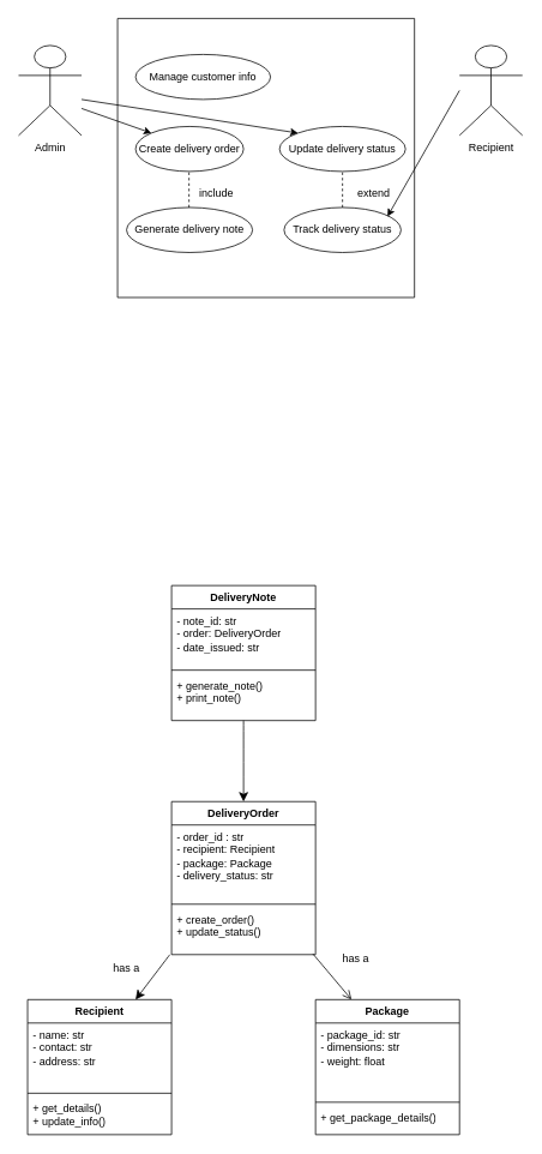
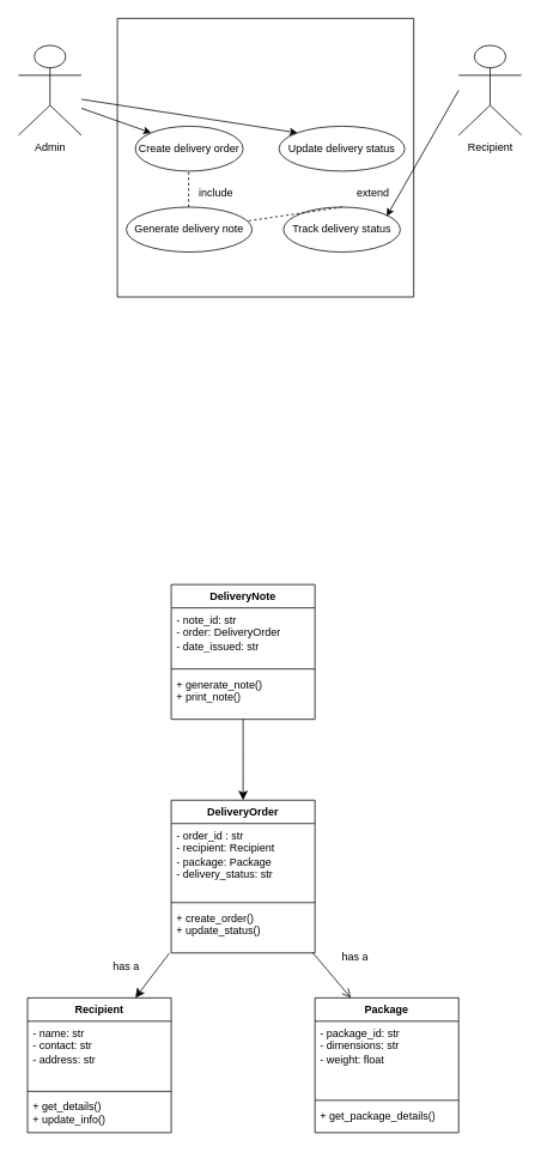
  <mxCell id="0" />
  <mxCell id="1" parent="0" />
- <mxCell id="2" value="Manage customer info" style="shape=ellipse;html=1;dashed=0;whiteSpace=wrap;perimeter=ellipsePerimeter;" parent="1" vertex="1"><mxGeometry x="150" y="60" width="150" height="50" as="geometry" /></mxCell>
  <mxCell id="3" value="Create delivery order" style="shape=ellipse;html=1;dashed=0;whiteSpace=wrap;perimeter=ellipsePerimeter;" parent="1" vertex="1"><mxGeometry x="150" y="140" width="120" height="50" as="geometry" /></mxCell>
  <mxCell id="4" value="Generate delivery note" style="shape=ellipse;html=1;dashed=0;whiteSpace=wrap;perimeter=ellipsePerimeter;" parent="1" vertex="1"><mxGeometry x="140" y="230" width="140" height="50" as="geometry" /></mxCell>
  <mxCell id="5" value="Update delivery status" style="shape=ellipse;html=1;dashed=0;whiteSpace=wrap;perimeter=ellipsePerimeter;" parent="1" vertex="1"><mxGeometry x="310" y="140" width="140" height="50" as="geometry" /></mxCell>
  <mxCell id="6" value="Track delivery status" style="shape=ellipse;html=1;dashed=0;whiteSpace=wrap;perimeter=ellipsePerimeter;" parent="1" vertex="1"><mxGeometry x="315" y="230" width="130" height="50" as="geometry" /></mxCell>
  <mxCell id="7" value="include" style="text;html=1;align=center;verticalAlign=middle;whiteSpace=wrap;rounded=0;" parent="1" vertex="1"><mxGeometry x="210" y="200" width="60" height="30" as="geometry" /></mxCell>
  <mxCell id="8" value="extend" style="text;html=1;align=center;verticalAlign=middle;whiteSpace=wrap;rounded=0;" parent="1" vertex="1"><mxGeometry x="385" y="200" width="60" height="30" as="geometry" /></mxCell>
  <mxCell id="9" value="DeliveryOrder" style="swimlane;fontStyle=1;align=center;verticalAlign=top;childLayout=stackLayout;horizontal=1;startSize=26;horizontalStack=0;resizeParent=1;resizeParentMax=0;resizeLast=0;collapsible=1;marginBottom=0;whiteSpace=wrap;html=1;" parent="1" vertex="1"><mxGeometry x="190" y="890" width="160" height="170" as="geometry" /></mxCell>
  <mxCell id="10" value="- order_id : str&lt;div&gt;- recipient: Recipient&lt;/div&gt;&lt;div&gt;- package: Package&lt;/div&gt;&lt;div&gt;- delivery_status: str&lt;/div&gt;" style="text;strokeColor=none;fillColor=none;align=left;verticalAlign=top;spacingLeft=4;spacingRight=4;overflow=hidden;rotatable=0;points=[[0,0.5],[1,0.5]];portConstraint=eastwest;whiteSpace=wrap;html=1;" parent="9" vertex="1"><mxGeometry y="26" width="160" height="84" as="geometry" /></mxCell>
  <mxCell id="11" value="" style="line;strokeWidth=1;fillColor=none;align=left;verticalAlign=middle;spacingTop=-1;spacingLeft=3;spacingRight=3;rotatable=0;labelPosition=right;points=[];portConstraint=eastwest;strokeColor=inherit;" parent="9" vertex="1"><mxGeometry y="110" width="160" height="8" as="geometry" /></mxCell>
  <mxCell id="12" value="+ create_order()&lt;div&gt;+ update_status()&lt;/div&gt;" style="text;strokeColor=none;fillColor=none;align=left;verticalAlign=top;spacingLeft=4;spacingRight=4;overflow=hidden;rotatable=0;points=[[0,0.5],[1,0.5]];portConstraint=eastwest;whiteSpace=wrap;html=1;" parent="9" vertex="1"><mxGeometry y="118" width="160" height="52" as="geometry" /></mxCell>
  <mxCell id="13" value="Recipient" style="swimlane;fontStyle=1;align=center;verticalAlign=top;childLayout=stackLayout;horizontal=1;startSize=26;horizontalStack=0;resizeParent=1;resizeParentMax=0;resizeLast=0;collapsible=1;marginBottom=0;whiteSpace=wrap;html=1;" parent="1" vertex="1"><mxGeometry x="30" y="1110" width="160" height="150" as="geometry" /></mxCell>
  <mxCell id="14" value="- name: str&lt;div&gt;- contact: str&lt;/div&gt;&lt;div&gt;- address: str&lt;/div&gt;&lt;div&gt;&lt;br&gt;&lt;/div&gt;" style="text;strokeColor=none;fillColor=none;align=left;verticalAlign=top;spacingLeft=4;spacingRight=4;overflow=hidden;rotatable=0;points=[[0,0.5],[1,0.5]];portConstraint=eastwest;whiteSpace=wrap;html=1;" parent="13" vertex="1"><mxGeometry y="26" width="160" height="74" as="geometry" /></mxCell>
  <mxCell id="15" value="" style="line;strokeWidth=1;fillColor=none;align=left;verticalAlign=middle;spacingTop=-1;spacingLeft=3;spacingRight=3;rotatable=0;labelPosition=right;points=[];portConstraint=eastwest;strokeColor=inherit;" parent="13" vertex="1"><mxGeometry y="100" width="160" height="8" as="geometry" /></mxCell>
  <mxCell id="16" value="+ get_details()&lt;div&gt;+ update_info()&lt;/div&gt;" style="text;strokeColor=none;fillColor=none;align=left;verticalAlign=top;spacingLeft=4;spacingRight=4;overflow=hidden;rotatable=0;points=[[0,0.5],[1,0.5]];portConstraint=eastwest;whiteSpace=wrap;html=1;" parent="13" vertex="1"><mxGeometry y="108" width="160" height="42" as="geometry" /></mxCell>
  <mxCell id="17" value="Package" style="swimlane;fontStyle=1;align=center;verticalAlign=top;childLayout=stackLayout;horizontal=1;startSize=26;horizontalStack=0;resizeParent=1;resizeParentMax=0;resizeLast=0;collapsible=1;marginBottom=0;whiteSpace=wrap;html=1;" parent="1" vertex="1"><mxGeometry x="350" y="1110" width="160" height="150" as="geometry" /></mxCell>
  <mxCell id="18" value="- package_id: str&lt;div&gt;- dimensions: str&lt;/div&gt;&lt;div&gt;- weight: float&lt;/div&gt;" style="text;strokeColor=none;fillColor=none;align=left;verticalAlign=top;spacingLeft=4;spacingRight=4;overflow=hidden;rotatable=0;points=[[0,0.5],[1,0.5]];portConstraint=eastwest;whiteSpace=wrap;html=1;" parent="17" vertex="1"><mxGeometry y="26" width="160" height="84" as="geometry" /></mxCell>
  <mxCell id="19" value="" style="line;strokeWidth=1;fillColor=none;align=left;verticalAlign=middle;spacingTop=-1;spacingLeft=3;spacingRight=3;rotatable=0;labelPosition=right;points=[];portConstraint=eastwest;strokeColor=inherit;" parent="17" vertex="1"><mxGeometry y="110" width="160" height="8" as="geometry" /></mxCell>
  <mxCell id="20" value="+ get_package_details()" style="text;strokeColor=none;fillColor=none;align=left;verticalAlign=top;spacingLeft=4;spacingRight=4;overflow=hidden;rotatable=0;points=[[0,0.5],[1,0.5]];portConstraint=eastwest;whiteSpace=wrap;html=1;" parent="17" vertex="1"><mxGeometry y="118" width="160" height="32" as="geometry" /></mxCell>
  <mxCell id="21" value="DeliveryNote" style="swimlane;fontStyle=1;align=center;verticalAlign=top;childLayout=stackLayout;horizontal=1;startSize=26;horizontalStack=0;resizeParent=1;resizeParentMax=0;resizeLast=0;collapsible=1;marginBottom=0;whiteSpace=wrap;html=1;" parent="1" vertex="1"><mxGeometry x="190" y="650" width="160" height="150" as="geometry" /></mxCell>
  <mxCell id="22" value="- note_id: str&lt;div&gt;- order: DeliveryOrder&lt;/div&gt;&lt;div&gt;- date_issued: str&lt;/div&gt;" style="text;strokeColor=none;fillColor=none;align=left;verticalAlign=top;spacingLeft=4;spacingRight=4;overflow=hidden;rotatable=0;points=[[0,0.5],[1,0.5]];portConstraint=eastwest;whiteSpace=wrap;html=1;" parent="21" vertex="1"><mxGeometry y="26" width="160" height="64" as="geometry" /></mxCell>
  <mxCell id="23" value="" style="line;strokeWidth=1;fillColor=none;align=left;verticalAlign=middle;spacingTop=-1;spacingLeft=3;spacingRight=3;rotatable=0;labelPosition=right;points=[];portConstraint=eastwest;strokeColor=inherit;" parent="21" vertex="1"><mxGeometry y="90" width="160" height="8" as="geometry" /></mxCell>
  <mxCell id="24" value="+ generate_note()&lt;div&gt;+ print_note()&lt;/div&gt;" style="text;strokeColor=none;fillColor=none;align=left;verticalAlign=top;spacingLeft=4;spacingRight=4;overflow=hidden;rotatable=0;points=[[0,0.5],[1,0.5]];portConstraint=eastwest;whiteSpace=wrap;html=1;" parent="21" vertex="1"><mxGeometry y="98" width="160" height="52" as="geometry" /></mxCell>
  <mxCell id="25" value="" style="endArrow=classic;html=1;rounded=0;fontSize=12;startSize=8;endSize=8;curved=1;entryX=0.5;entryY=0;entryDx=0;entryDy=0;" parent="1" target="9" edge="1"><mxGeometry width="50" height="50" relative="1" as="geometry"><mxPoint x="270" y="800" as="sourcePoint" /><mxPoint x="300" y="910" as="targetPoint" /></mxGeometry></mxCell>
  <mxCell id="26" value="" style="endArrow=classic;html=1;rounded=0;fontSize=12;startSize=8;endSize=8;curved=1;exitX=-0.012;exitY=1;exitDx=0;exitDy=0;exitPerimeter=0;entryX=0.75;entryY=0;entryDx=0;entryDy=0;" parent="1" source="12" target="13" edge="1"><mxGeometry width="50" height="50" relative="1" as="geometry"><mxPoint x="250" y="960" as="sourcePoint" /><mxPoint x="300" y="910" as="targetPoint" /></mxGeometry></mxCell>
  <mxCell id="27" value="" style="endArrow=open;html=1;rounded=0;fontSize=12;startSize=8;endSize=8;curved=1;exitX=0.981;exitY=0.981;exitDx=0;exitDy=0;exitPerimeter=0;entryX=0.25;entryY=0;entryDx=0;entryDy=0;" parent="1" source="12" target="17" edge="1"><mxGeometry width="50" height="50" relative="1" as="geometry"><mxPoint x="250" y="960" as="sourcePoint" /><mxPoint x="300" y="910" as="targetPoint" /></mxGeometry></mxCell>
  <mxCell id="28" value="has a" style="text;html=1;align=center;verticalAlign=middle;whiteSpace=wrap;rounded=0;" parent="1" vertex="1"><mxGeometry x="365" y="1050" width="60" height="30" as="geometry" /></mxCell>
  <mxCell id="29" value="has a" style="text;html=1;align=center;verticalAlign=middle;whiteSpace=wrap;rounded=0;" parent="1" vertex="1"><mxGeometry x="110" y="1060" width="60" height="30" as="geometry" /></mxCell>
  <mxCell id="30" value="Admin" style="shape=umlActor;verticalLabelPosition=bottom;verticalAlign=top;html=1;outlineConnect=0;" vertex="1" parent="1"><mxGeometry x="20" y="50" width="70" height="100" as="geometry" /></mxCell>
  <mxCell id="31" value="" style="endArrow=none;html=1;rounded=0;" edge="1" parent="1"><mxGeometry width="50" height="50" relative="1" as="geometry"><mxPoint x="130" y="20" as="sourcePoint" /><mxPoint x="460" y="20" as="targetPoint" /></mxGeometry></mxCell>
  <mxCell id="32" value="" style="endArrow=none;html=1;rounded=0;" edge="1" parent="1"><mxGeometry width="50" height="50" relative="1" as="geometry"><mxPoint x="130" y="20" as="sourcePoint" /><mxPoint x="130" y="330" as="targetPoint" /></mxGeometry></mxCell>
- <mxCell id="33" value="" style="endArrow=none;dashed=1;html=1;rounded=0;entryX=0.5;entryY=1;entryDx=0;entryDy=0;exitX=0.5;exitY=0;exitDx=0;exitDy=0;" edge="1" parent="1" source="6" target="5"><mxGeometry width="50" height="50" relative="1" as="geometry"><mxPoint x="370" y="330" as="sourcePoint" /><mxPoint x="420" y="280" as="targetPoint" /></mxGeometry></mxCell>
+ <mxCell id="33" value="" style="endArrow=none;dashed=1;html=1;rounded=0;exitX=0.5;exitY=0;exitDx=0;exitDy=0;" edge="1" parent="1" source="6" target="4"><mxGeometry width="50" height="50" relative="1" as="geometry"><mxPoint x="370" y="330" as="sourcePoint" /><mxPoint x="420" y="280" as="targetPoint" /></mxGeometry></mxCell>
  <mxCell id="34" value="" style="endArrow=none;dashed=1;html=1;rounded=0;entryX=0.5;entryY=1;entryDx=0;entryDy=0;exitX=0.5;exitY=0;exitDx=0;exitDy=0;" edge="1" parent="1"><mxGeometry width="50" height="50" relative="1" as="geometry"><mxPoint x="209.41" y="230" as="sourcePoint" /><mxPoint x="209.41" y="190" as="targetPoint" /></mxGeometry></mxCell>
  <mxCell id="35" value="" style="endArrow=none;html=1;rounded=0;" edge="1" parent="1"><mxGeometry width="50" height="50" relative="1" as="geometry"><mxPoint x="460" y="330" as="sourcePoint" /><mxPoint x="460" y="20" as="targetPoint" /></mxGeometry></mxCell>
  <mxCell id="36" value="" style="endArrow=none;html=1;rounded=0;" edge="1" parent="1"><mxGeometry width="50" height="50" relative="1" as="geometry"><mxPoint x="460" y="330" as="sourcePoint" /><mxPoint x="130" y="330" as="targetPoint" /></mxGeometry></mxCell>
  <mxCell id="37" style="edgeStyle=orthogonalEdgeStyle;rounded=0;orthogonalLoop=1;jettySize=auto;html=1;exitX=0;exitY=0.333;exitDx=0;exitDy=0;exitPerimeter=0;" edge="1" parent="1" source="38"><mxGeometry relative="1" as="geometry"><mxPoint x="510" y="83.059" as="targetPoint" /></mxGeometry></mxCell>
  <mxCell id="38" value="Recipient" style="shape=umlActor;verticalLabelPosition=bottom;verticalAlign=top;html=1;outlineConnect=0;" vertex="1" parent="1"><mxGeometry x="510" y="50" width="70" height="100" as="geometry" /></mxCell>
  <mxCell id="39" value="" style="endArrow=classic;html=1;rounded=0;" edge="1" parent="1"><mxGeometry width="50" height="50" relative="1" as="geometry"><mxPoint x="510" y="100" as="sourcePoint" /><mxPoint x="430" y="240" as="targetPoint" /></mxGeometry></mxCell>
  <mxCell id="40" value="" style="endArrow=classic;html=1;rounded=0;entryX=0;entryY=0;entryDx=0;entryDy=0;" edge="1" parent="1" target="3"><mxGeometry width="50" height="50" relative="1" as="geometry"><mxPoint x="90" y="120" as="sourcePoint" /><mxPoint x="360" y="280" as="targetPoint" /></mxGeometry></mxCell>
  <mxCell id="41" value="" style="endArrow=classic;html=1;rounded=0;entryX=0;entryY=0;entryDx=0;entryDy=0;" edge="1" parent="1" target="5"><mxGeometry width="50" height="50" relative="1" as="geometry"><mxPoint x="90" y="110" as="sourcePoint" /><mxPoint x="360" y="280" as="targetPoint" /></mxGeometry></mxCell>
